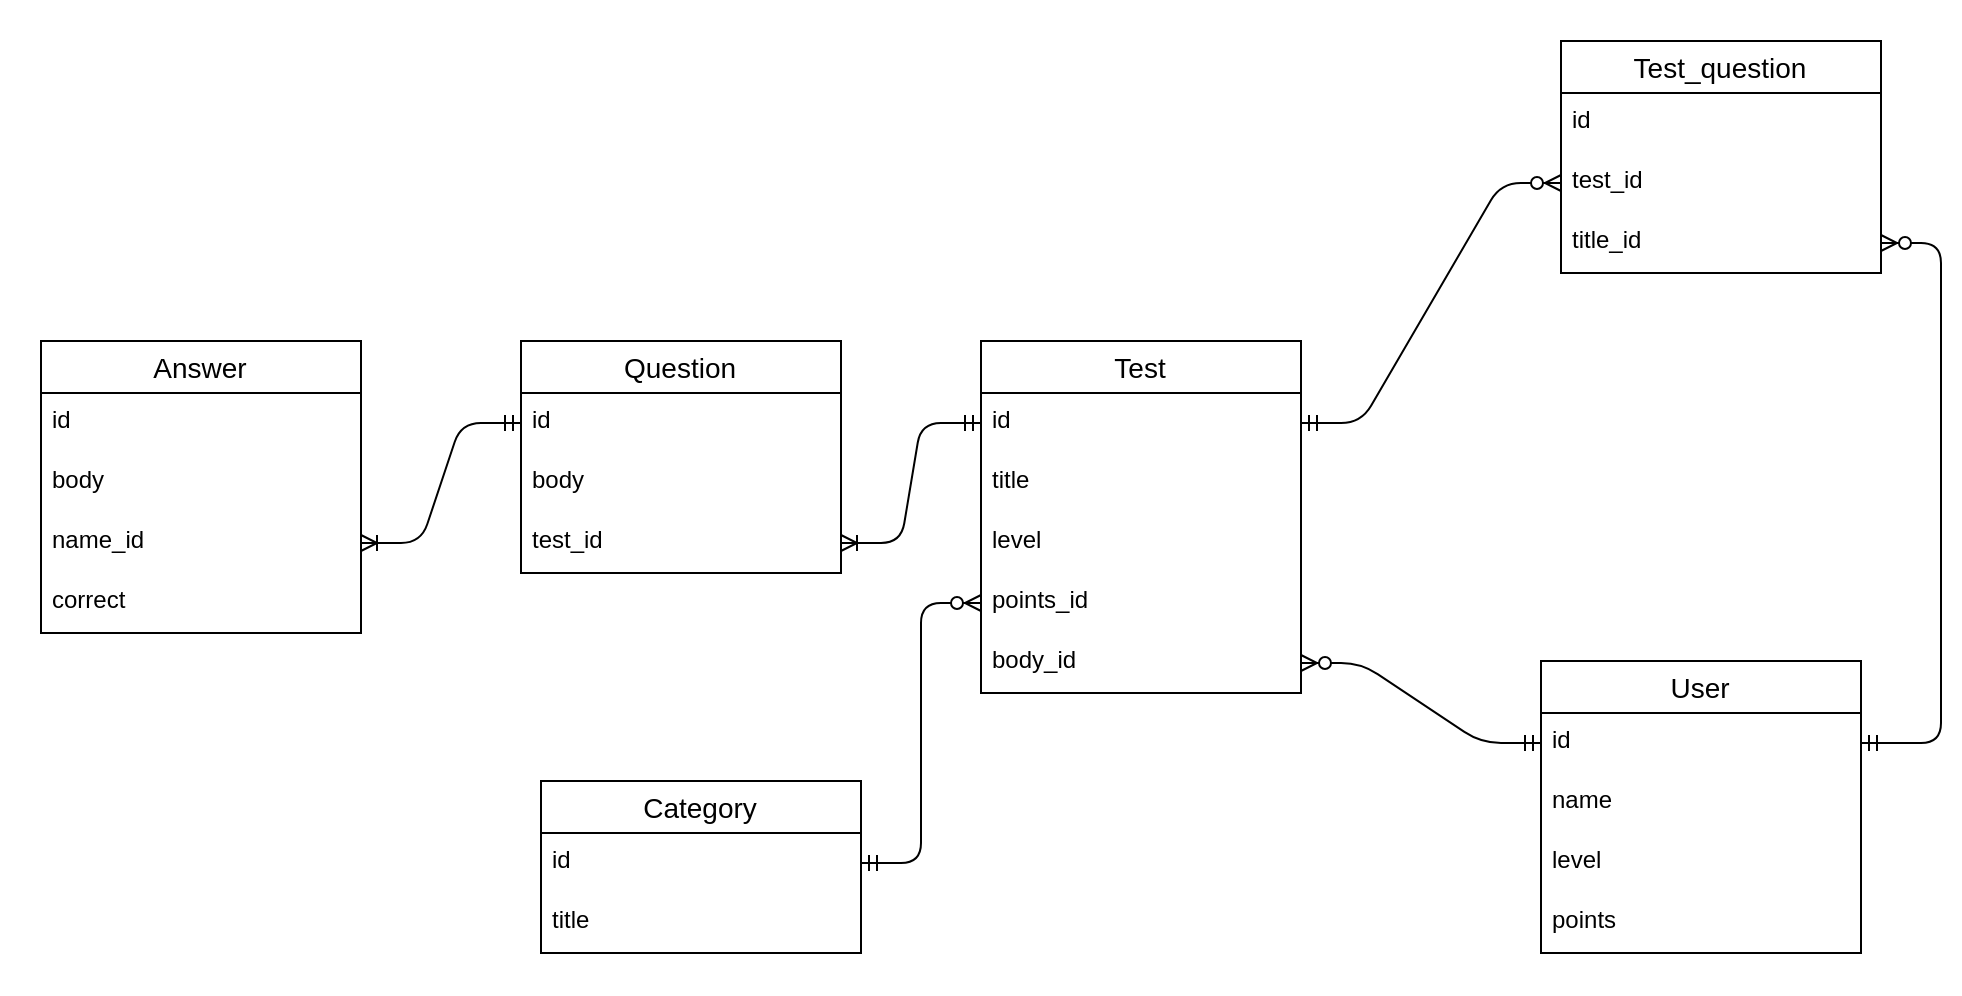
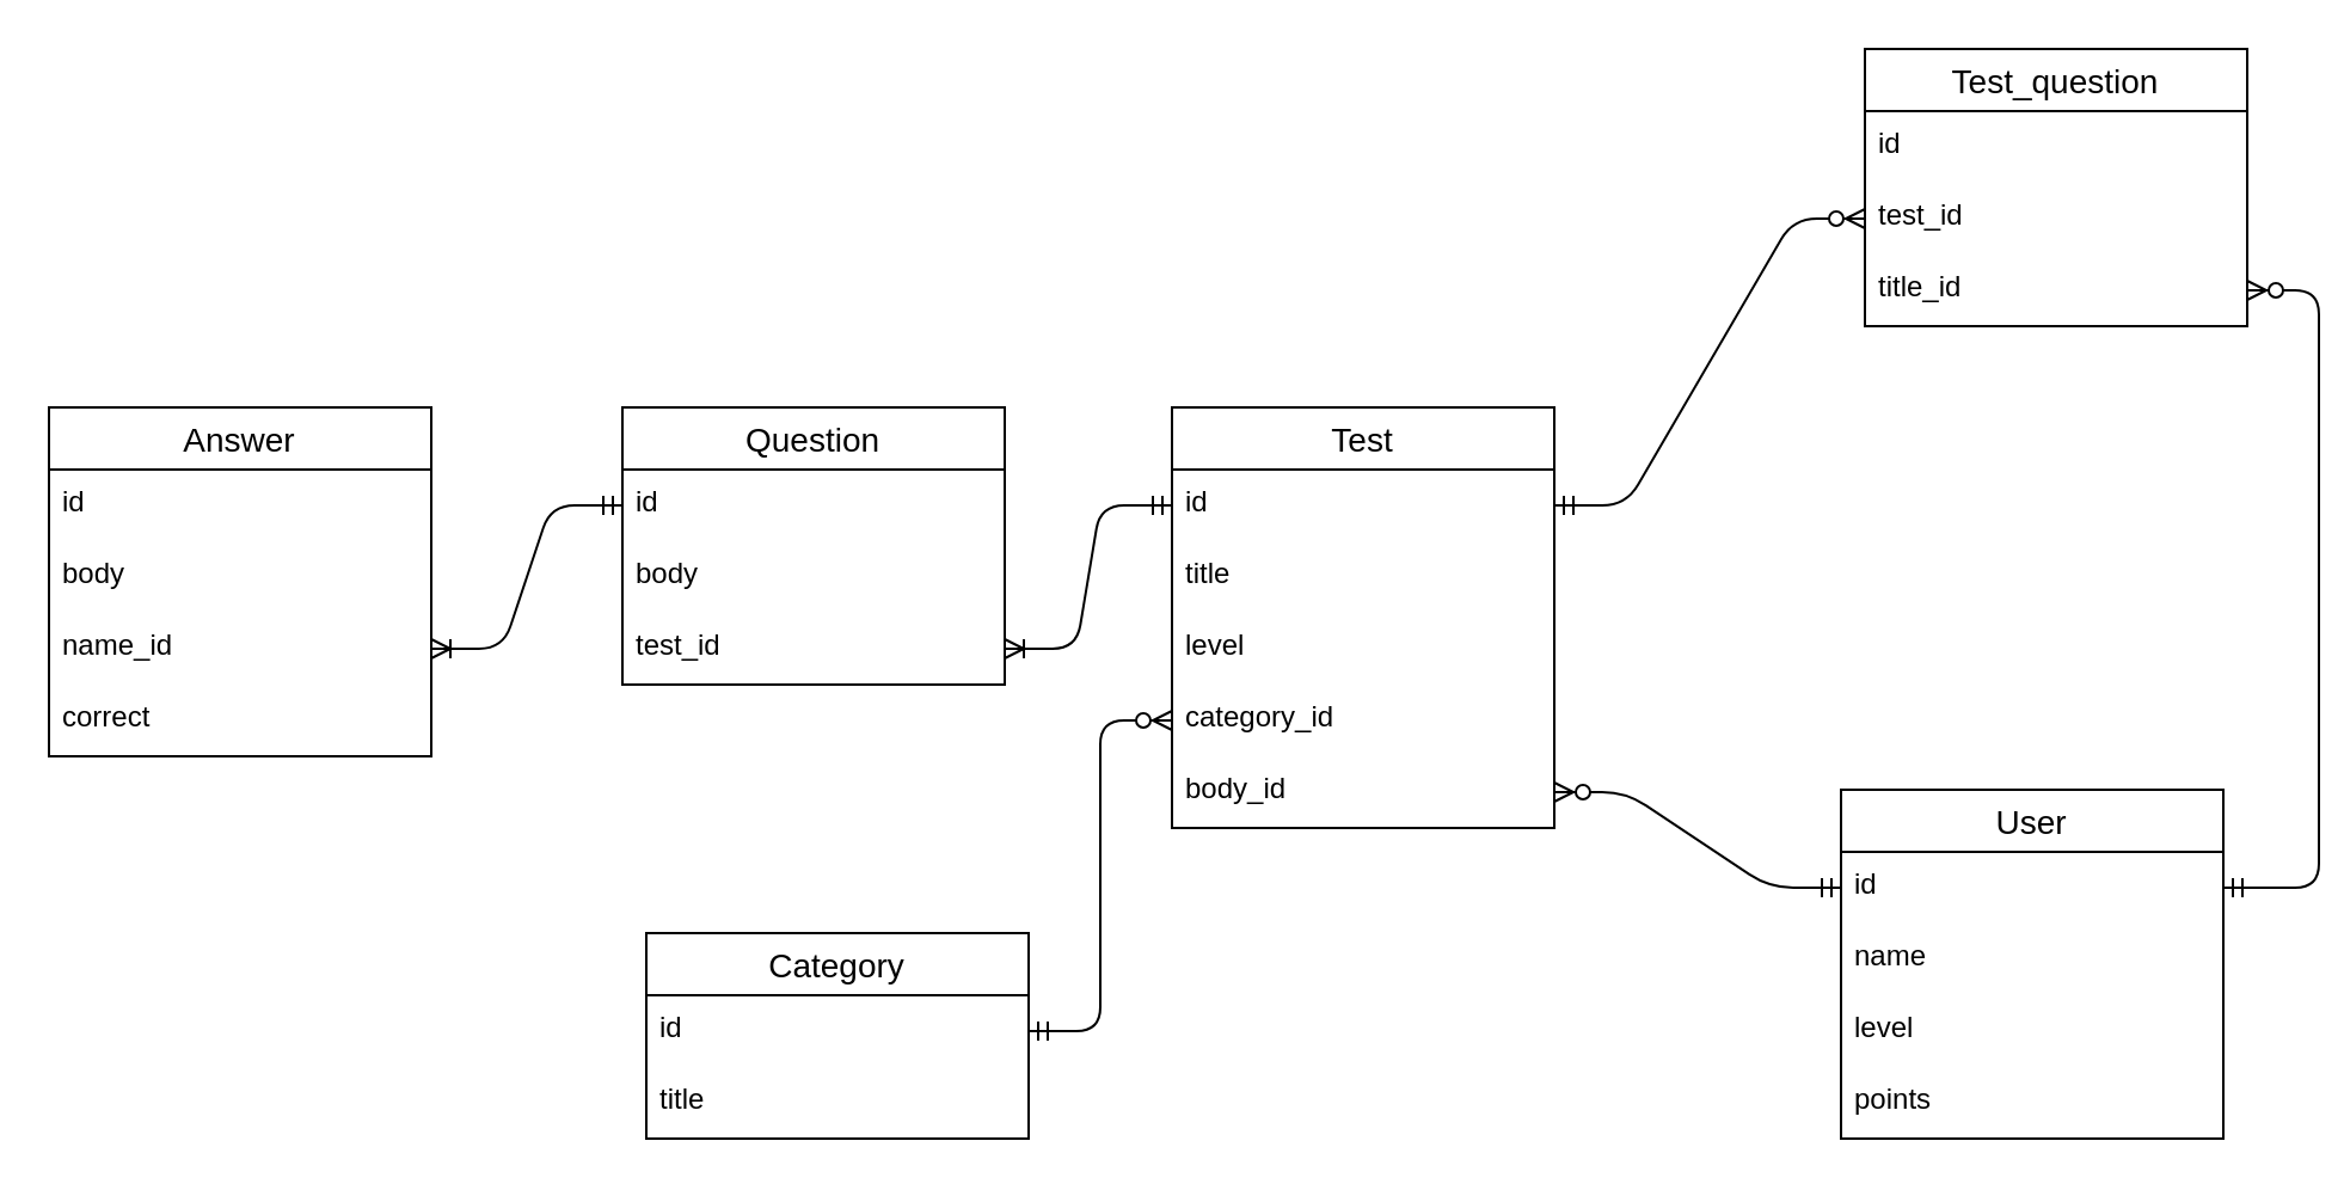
  <mxCell id="0" />
  <mxCell id="1" parent="0" />
  <mxCell id="2" value="Test" style="swimlane;fontStyle=0;childLayout=stackLayout;horizontal=1;startSize=26;horizontalStack=0;resizeParent=1;resizeParentMax=0;resizeLast=0;collapsible=1;marginBottom=0;align=center;fontSize=14;" parent="1" vertex="1"><mxGeometry x="490" y="170" width="160" height="176" as="geometry"><mxRectangle x="90" y="60" width="60" height="26" as="alternateBounds" /></mxGeometry></mxCell>
  <mxCell id="3" value="id" style="text;strokeColor=none;fillColor=none;spacingLeft=4;spacingRight=4;overflow=hidden;rotatable=0;points=[[0,0.5],[1,0.5]];portConstraint=eastwest;fontSize=12;" parent="2" vertex="1"><mxGeometry y="26" width="160" height="30" as="geometry" /></mxCell>
  <mxCell id="4" value="title" style="text;strokeColor=none;fillColor=none;spacingLeft=4;spacingRight=4;overflow=hidden;rotatable=0;points=[[0,0.5],[1,0.5]];portConstraint=eastwest;fontSize=12;" parent="2" vertex="1"><mxGeometry y="56" width="160" height="30" as="geometry" /></mxCell>
  <mxCell id="5" value="level&#10;" style="text;strokeColor=none;fillColor=none;spacingLeft=4;spacingRight=4;overflow=hidden;rotatable=0;points=[[0,0.5],[1,0.5]];portConstraint=eastwest;fontSize=12;" parent="2" vertex="1"><mxGeometry y="86" width="160" height="30" as="geometry" /></mxCell>
- <mxCell id="6" value="points_id" style="text;strokeColor=none;fillColor=none;spacingLeft=4;spacingRight=4;overflow=hidden;rotatable=0;points=[[0,0.5],[1,0.5]];portConstraint=eastwest;fontSize=12;" parent="2" vertex="1"><mxGeometry y="116" width="160" height="30" as="geometry" /></mxCell>
+ <mxCell id="6" value="category_id" style="text;strokeColor=none;fillColor=none;spacingLeft=4;spacingRight=4;overflow=hidden;rotatable=0;points=[[0,0.5],[1,0.5]];portConstraint=eastwest;fontSize=12;" parent="2" vertex="1"><mxGeometry y="116" width="160" height="30" as="geometry" /></mxCell>
  <mxCell id="7" value="body_id" style="text;strokeColor=none;fillColor=none;spacingLeft=4;spacingRight=4;overflow=hidden;rotatable=0;points=[[0,0.5],[1,0.5]];portConstraint=eastwest;fontSize=12;" parent="2" vertex="1"><mxGeometry y="146" width="160" height="30" as="geometry" /></mxCell>
  <mxCell id="8" value="Test_question" style="swimlane;fontStyle=0;childLayout=stackLayout;horizontal=1;startSize=26;horizontalStack=0;resizeParent=1;resizeParentMax=0;resizeLast=0;collapsible=1;marginBottom=0;align=center;fontSize=14;" parent="1" vertex="1"><mxGeometry x="780" y="20" width="160" height="116" as="geometry" /></mxCell>
  <mxCell id="9" value="id" style="text;strokeColor=none;fillColor=none;spacingLeft=4;spacingRight=4;overflow=hidden;rotatable=0;points=[[0,0.5],[1,0.5]];portConstraint=eastwest;fontSize=12;" parent="8" vertex="1"><mxGeometry y="26" width="160" height="30" as="geometry" /></mxCell>
  <mxCell id="10" value="test_id" style="text;strokeColor=none;fillColor=none;spacingLeft=4;spacingRight=4;overflow=hidden;rotatable=0;points=[[0,0.5],[1,0.5]];portConstraint=eastwest;fontSize=12;" parent="8" vertex="1"><mxGeometry y="56" width="160" height="30" as="geometry" /></mxCell>
  <mxCell id="11" value="title_id" style="text;strokeColor=none;fillColor=none;spacingLeft=4;spacingRight=4;overflow=hidden;rotatable=0;points=[[0,0.5],[1,0.5]];portConstraint=eastwest;fontSize=12;" parent="8" vertex="1"><mxGeometry y="86" width="160" height="30" as="geometry" /></mxCell>
  <mxCell id="12" value="Category" style="swimlane;fontStyle=0;childLayout=stackLayout;horizontal=1;startSize=26;horizontalStack=0;resizeParent=1;resizeParentMax=0;resizeLast=0;collapsible=1;marginBottom=0;align=center;fontSize=14;" parent="1" vertex="1"><mxGeometry x="270" y="390" width="160" height="86" as="geometry" /></mxCell>
  <mxCell id="13" value="id" style="text;strokeColor=none;fillColor=none;spacingLeft=4;spacingRight=4;overflow=hidden;rotatable=0;points=[[0,0.5],[1,0.5]];portConstraint=eastwest;fontSize=12;" parent="12" vertex="1"><mxGeometry y="26" width="160" height="30" as="geometry" /></mxCell>
  <mxCell id="14" value="title" style="text;strokeColor=none;fillColor=none;spacingLeft=4;spacingRight=4;overflow=hidden;rotatable=0;points=[[0,0.5],[1,0.5]];portConstraint=eastwest;fontSize=12;" parent="12" vertex="1"><mxGeometry y="56" width="160" height="30" as="geometry" /></mxCell>
  <mxCell id="15" value="Question" style="swimlane;fontStyle=0;childLayout=stackLayout;horizontal=1;startSize=26;horizontalStack=0;resizeParent=1;resizeParentMax=0;resizeLast=0;collapsible=1;marginBottom=0;align=center;fontSize=14;" parent="1" vertex="1"><mxGeometry x="260" y="170" width="160" height="116" as="geometry" /></mxCell>
  <mxCell id="16" value="id" style="text;strokeColor=none;fillColor=none;spacingLeft=4;spacingRight=4;overflow=hidden;rotatable=0;points=[[0,0.5],[1,0.5]];portConstraint=eastwest;fontSize=12;" parent="15" vertex="1"><mxGeometry y="26" width="160" height="30" as="geometry" /></mxCell>
  <mxCell id="17" value="body" style="text;strokeColor=none;fillColor=none;spacingLeft=4;spacingRight=4;overflow=hidden;rotatable=0;points=[[0,0.5],[1,0.5]];portConstraint=eastwest;fontSize=12;" parent="15" vertex="1"><mxGeometry y="56" width="160" height="30" as="geometry" /></mxCell>
  <mxCell id="18" value="test_id" style="text;strokeColor=none;fillColor=none;spacingLeft=4;spacingRight=4;overflow=hidden;rotatable=0;points=[[0,0.5],[1,0.5]];portConstraint=eastwest;fontSize=12;" parent="15" vertex="1"><mxGeometry y="86" width="160" height="30" as="geometry" /></mxCell>
  <mxCell id="19" value="User" style="swimlane;fontStyle=0;childLayout=stackLayout;horizontal=1;startSize=26;horizontalStack=0;resizeParent=1;resizeParentMax=0;resizeLast=0;collapsible=1;marginBottom=0;align=center;fontSize=14;" parent="1" vertex="1"><mxGeometry x="770" y="330" width="160" height="146" as="geometry" /></mxCell>
  <mxCell id="20" value="id" style="text;strokeColor=none;fillColor=none;spacingLeft=4;spacingRight=4;overflow=hidden;rotatable=0;points=[[0,0.5],[1,0.5]];portConstraint=eastwest;fontSize=12;" parent="19" vertex="1"><mxGeometry y="26" width="160" height="30" as="geometry" /></mxCell>
  <mxCell id="21" value="name" style="text;strokeColor=none;fillColor=none;spacingLeft=4;spacingRight=4;overflow=hidden;rotatable=0;points=[[0,0.5],[1,0.5]];portConstraint=eastwest;fontSize=12;" parent="19" vertex="1"><mxGeometry y="56" width="160" height="30" as="geometry" /></mxCell>
  <mxCell id="22" value="level" style="text;strokeColor=none;fillColor=none;spacingLeft=4;spacingRight=4;overflow=hidden;rotatable=0;points=[[0,0.5],[1,0.5]];portConstraint=eastwest;fontSize=12;" parent="19" vertex="1"><mxGeometry y="86" width="160" height="30" as="geometry" /></mxCell>
  <mxCell id="23" value="points" style="text;strokeColor=none;fillColor=none;spacingLeft=4;spacingRight=4;overflow=hidden;rotatable=0;points=[[0,0.5],[1,0.5]];portConstraint=eastwest;fontSize=12;" parent="19" vertex="1"><mxGeometry y="116" width="160" height="30" as="geometry" /></mxCell>
  <mxCell id="24" value="Answer" style="swimlane;fontStyle=0;childLayout=stackLayout;horizontal=1;startSize=26;horizontalStack=0;resizeParent=1;resizeParentMax=0;resizeLast=0;collapsible=1;marginBottom=0;align=center;fontSize=14;" parent="1" vertex="1"><mxGeometry x="20" y="170" width="160" height="146" as="geometry" /></mxCell>
  <mxCell id="25" value="id" style="text;strokeColor=none;fillColor=none;spacingLeft=4;spacingRight=4;overflow=hidden;rotatable=0;points=[[0,0.5],[1,0.5]];portConstraint=eastwest;fontSize=12;" parent="24" vertex="1"><mxGeometry y="26" width="160" height="30" as="geometry" /></mxCell>
  <mxCell id="26" value="body" style="text;strokeColor=none;fillColor=none;spacingLeft=4;spacingRight=4;overflow=hidden;rotatable=0;points=[[0,0.5],[1,0.5]];portConstraint=eastwest;fontSize=12;" parent="24" vertex="1"><mxGeometry y="56" width="160" height="30" as="geometry" /></mxCell>
  <mxCell id="27" value="name_id" style="text;strokeColor=none;fillColor=none;spacingLeft=4;spacingRight=4;overflow=hidden;rotatable=0;points=[[0,0.5],[1,0.5]];portConstraint=eastwest;fontSize=12;" parent="24" vertex="1"><mxGeometry y="86" width="160" height="30" as="geometry" /></mxCell>
  <mxCell id="28" value="correct" style="text;strokeColor=none;fillColor=none;spacingLeft=4;spacingRight=4;overflow=hidden;rotatable=0;points=[[0,0.5],[1,0.5]];portConstraint=eastwest;fontSize=12;" parent="24" vertex="1"><mxGeometry y="116" width="160" height="30" as="geometry" /></mxCell>
  <mxCell id="29" value="" style="edgeStyle=entityRelationEdgeStyle;fontSize=12;html=1;endArrow=ERzeroToMany;startArrow=ERmandOne;rounded=1;exitX=1;exitY=0.5;exitDx=0;exitDy=0;" parent="1" source="13" target="6" edge="1"><mxGeometry width="100" height="100" relative="1" as="geometry"><mxPoint x="490" y="250" as="sourcePoint" /><mxPoint x="590" y="150" as="targetPoint" /></mxGeometry></mxCell>
  <mxCell id="30" value="" style="edgeStyle=entityRelationEdgeStyle;fontSize=12;html=1;endArrow=ERoneToMany;startArrow=ERmandOne;rounded=1;" parent="1" source="16" target="27" edge="1"><mxGeometry width="100" height="100" relative="1" as="geometry"><mxPoint x="180" y="180" as="sourcePoint" /><mxPoint x="240" y="30" as="targetPoint" /></mxGeometry></mxCell>
  <mxCell id="31" value="" style="edgeStyle=entityRelationEdgeStyle;fontSize=12;html=1;endArrow=ERzeroToMany;startArrow=ERmandOne;rounded=1;exitX=1;exitY=0.5;exitDx=0;exitDy=0;" parent="1" source="3" target="10" edge="1"><mxGeometry width="100" height="100" relative="1" as="geometry"><mxPoint x="600" y="100" as="sourcePoint" /><mxPoint x="700" y="0" as="targetPoint" /></mxGeometry></mxCell>
  <mxCell id="32" value="" style="edgeStyle=entityRelationEdgeStyle;fontSize=12;html=1;endArrow=ERzeroToMany;startArrow=ERmandOne;rounded=1;exitX=1;exitY=0.5;exitDx=0;exitDy=0;" parent="1" source="20" target="11" edge="1"><mxGeometry width="100" height="100" relative="1" as="geometry"><mxPoint x="790" y="278" as="sourcePoint" /><mxPoint x="890" y="178" as="targetPoint" /></mxGeometry></mxCell>
  <mxCell id="33" value="" style="edgeStyle=entityRelationEdgeStyle;fontSize=12;html=1;endArrow=ERzeroToMany;startArrow=ERmandOne;rounded=1;" edge="1" parent="1" source="20" target="7"><mxGeometry width="100" height="100" relative="1" as="geometry"><mxPoint x="690" y="570" as="sourcePoint" /><mxPoint x="680" y="390" as="targetPoint" /></mxGeometry></mxCell>
  <mxCell id="34" value="" style="edgeStyle=entityRelationEdgeStyle;fontSize=12;html=1;endArrow=ERoneToMany;startArrow=ERmandOne;rounded=1;entryX=1;entryY=0.5;entryDx=0;entryDy=0;exitX=0;exitY=0.5;exitDx=0;exitDy=0;" edge="1" parent="1" source="3" target="18"><mxGeometry width="100" height="100" relative="1" as="geometry"><mxPoint x="370" y="370" as="sourcePoint" /><mxPoint x="470" y="270" as="targetPoint" /></mxGeometry></mxCell>
